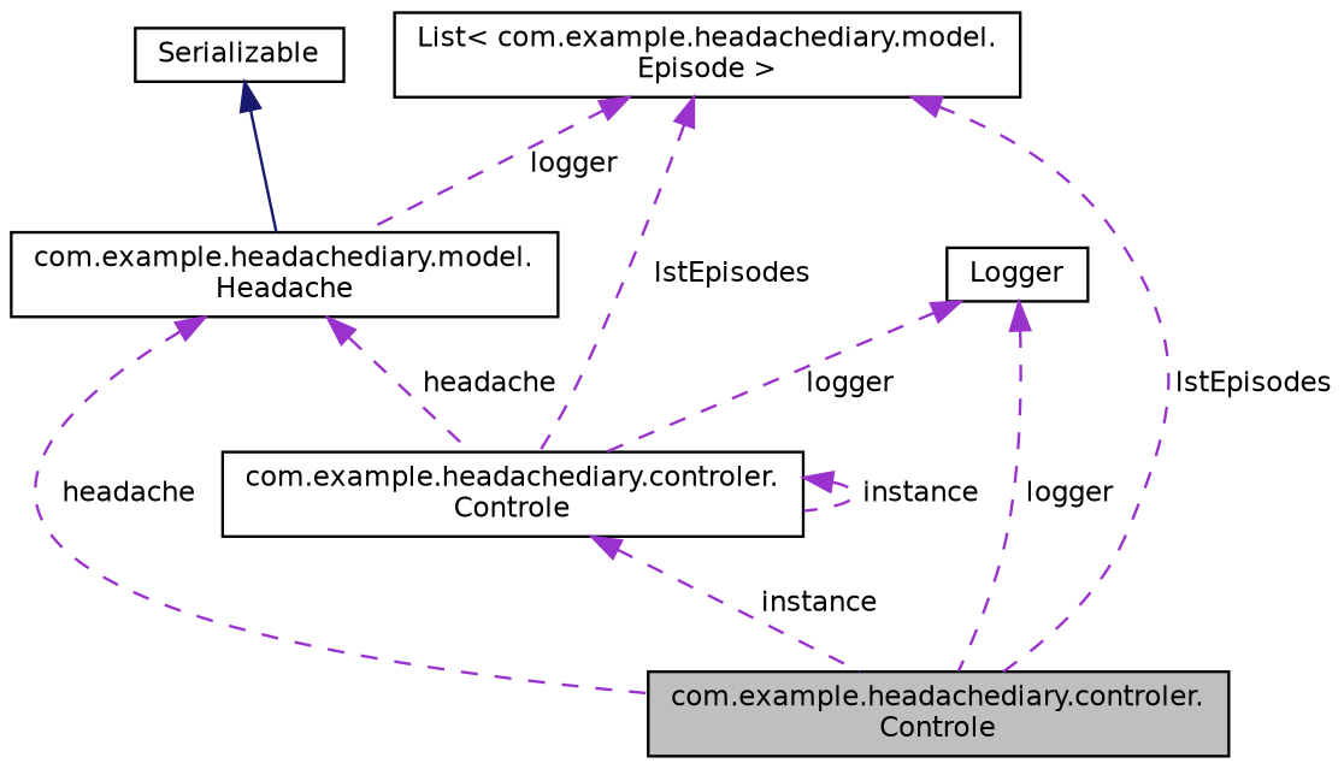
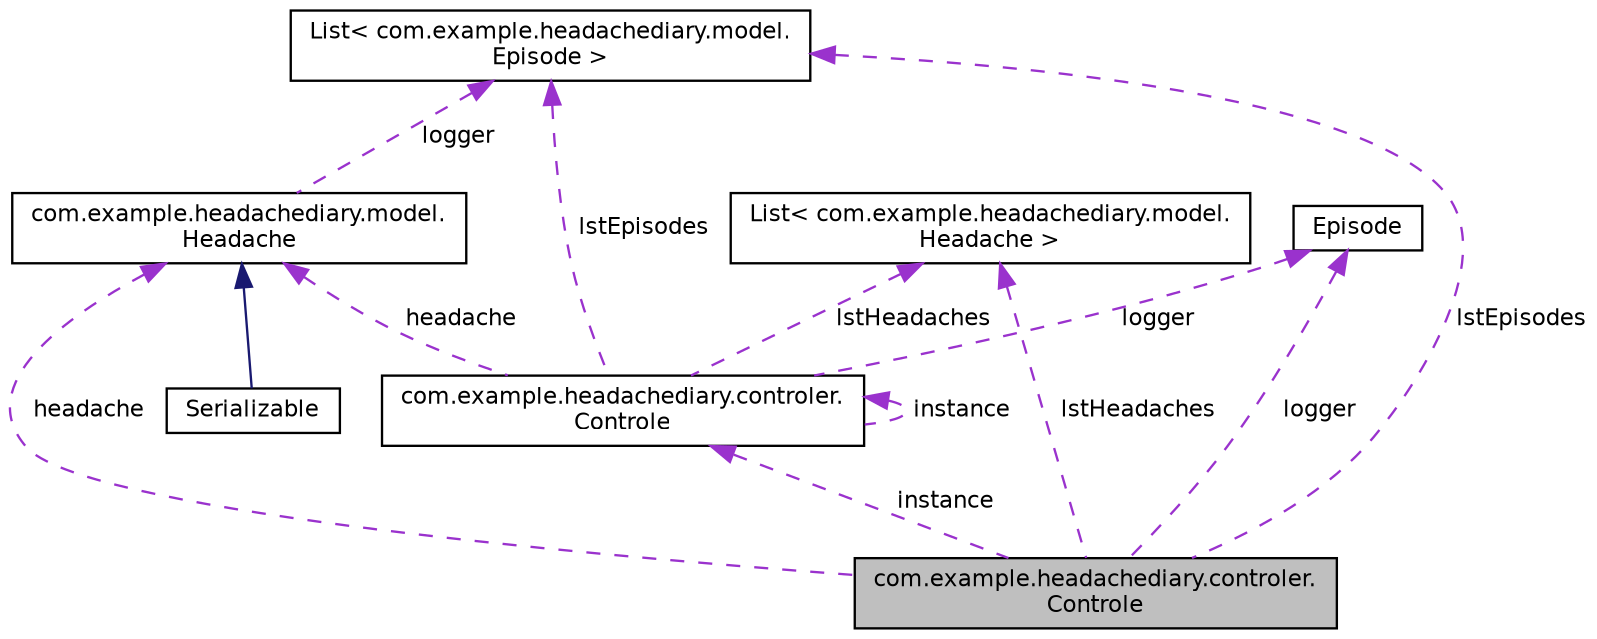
  digraph {
    rankdir=TB
    node [color=black fillcolor=white fontname=Helvetica fontsize=10 shape=record style=filled]
    edge [color=darkorchid3 dir=back fontname=Helvetica fontsize=10 labelfontname=Helvetica labelfontsize=10 style=dashed]
    n1 [fillcolor=grey75 fontcolor=black height=0.2 label="com.example.headachediary.controler.\lControle" width=0.4]
    n2 [height=0.2 label="com.example.headachediary.controler.\lControle" width=0.4]
    n3 [height=0.2 label="com.example.headachediary.model.\lHeadache" width=0.4]
    n4 [height=0.2 label=Serializable width=0.4]
    n5 [height=0.2 label="List\< com.example.headachediary.model.\lEpisode \>" width=0.4]
-   n7 [height=0.2 label=Logger width=0.4]
+   n6 [height=0.2 label="List\< com.example.headachediary.model.\lHeadache \>" width=0.4]
+   n7 [height=0.2 label=Episode width=0.4]
    n2 -> n1 [label=" instance"]
    n2 -> n2 [label=" instance"]
    n3 -> n1 [label=" headache"]
    n3 -> n2 [label=" headache"]
-   n4 -> n3 [color=midnightblue style=solid]
+   n3 -> n4 [color=midnightblue style=solid]
    n5 -> n1 [label=" lstEpisodes"]
    n5 -> n2 [label=" lstEpisodes"]
    n5 -> n3 [label=" logger"]
+   n6 -> n1 [label=" lstHeadaches"]
+   n6 -> n2 [label=" lstHeadaches"]
    n7 -> n1 [label=" logger"]
    n7 -> n2 [label=" logger"]
  }
